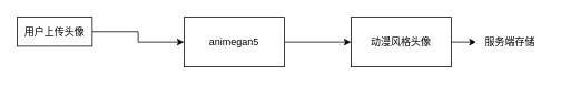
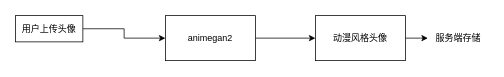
  <mxCell id="0" />
  <mxCell id="1" parent="0" />
  <mxCell id="2" style="edgeStyle=orthogonalEdgeStyle;rounded=0;orthogonalLoop=1;jettySize=auto;html=1;entryX=0;entryY=0.5;entryDx=0;entryDy=0;" edge="1" parent="1" source="3" target="5"><mxGeometry relative="1" as="geometry" /></mxCell>
  <mxCell id="3" value="用户上传头像" style="rounded=0;whiteSpace=wrap;html=1;" vertex="1" parent="1"><mxGeometry x="20" y="20" width="90" height="35" as="geometry" /></mxCell>
  <mxCell id="4" style="edgeStyle=orthogonalEdgeStyle;rounded=0;orthogonalLoop=1;jettySize=auto;html=1;" edge="1" parent="1" source="5" target="7"><mxGeometry relative="1" as="geometry" /></mxCell>
- <mxCell id="5" value="animegan5" style="rounded=0;whiteSpace=wrap;html=1;" vertex="1" parent="1"><mxGeometry x="220" y="20" width="120" height="60" as="geometry" /></mxCell>
+ <mxCell id="5" value="animegan2" style="rounded=0;whiteSpace=wrap;html=1;" vertex="1" parent="1"><mxGeometry x="220" y="20" width="120" height="60" as="geometry" /></mxCell>
  <mxCell id="6" style="edgeStyle=orthogonalEdgeStyle;rounded=0;orthogonalLoop=1;jettySize=auto;html=1;" edge="1" parent="1" source="7"><mxGeometry relative="1" as="geometry"><mxPoint x="570" y="50" as="targetPoint" /></mxGeometry></mxCell>
  <mxCell id="7" value="动漫风格头像" style="rounded=0;whiteSpace=wrap;html=1;" vertex="1" parent="1"><mxGeometry x="420" y="20" width="120" height="60" as="geometry" /></mxCell>
  <mxCell id="8" value="服务端存储" style="text;html=1;align=center;verticalAlign=middle;resizable=0;points=[];autosize=1;strokeColor=none;fillColor=none;" vertex="1" parent="1"><mxGeometry x="570" y="40" width="80" height="20" as="geometry" /></mxCell>
